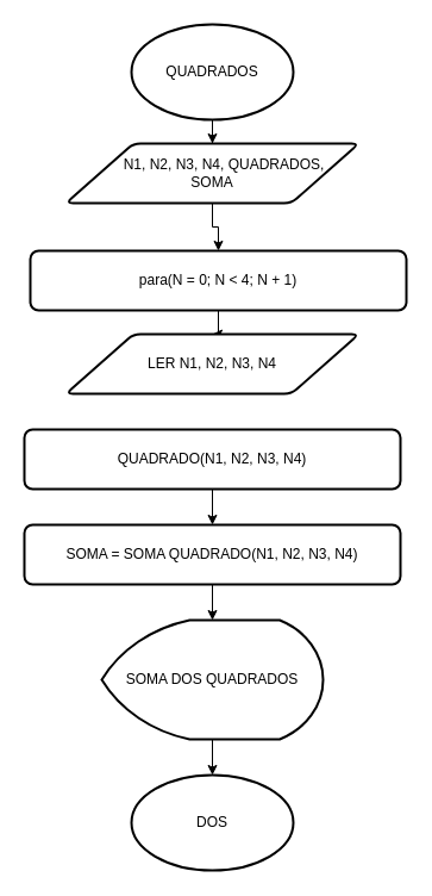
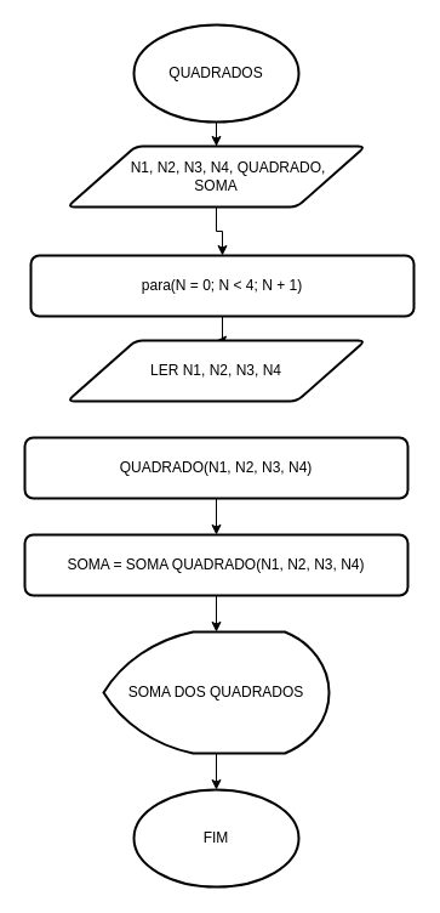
  <mxCell id="0" />
  <mxCell id="1" parent="0" />
  <mxCell id="2" style="edgeStyle=orthogonalEdgeStyle;rounded=0;orthogonalLoop=1;jettySize=auto;html=1;exitX=0.5;exitY=1;exitDx=0;exitDy=0;exitPerimeter=0;" edge="1" parent="1" source="3" target="6"><mxGeometry relative="1" as="geometry" /></mxCell>
  <mxCell id="3" value="&lt;font style=&quot;vertical-align: inherit;&quot;&gt;&lt;font style=&quot;vertical-align: inherit;&quot;&gt;QUADRADOS&lt;/font&gt;&lt;/font&gt;" style="strokeWidth=2;html=1;shape=mxgraph.flowchart.start_1;whiteSpace=wrap;" vertex="1" parent="1"><mxGeometry x="110" y="20" width="136" height="80" as="geometry" /></mxCell>
- <mxCell id="4" value="&lt;font style=&quot;vertical-align: inherit;&quot;&gt;&lt;font style=&quot;vertical-align: inherit;&quot;&gt;DOS&lt;/font&gt;&lt;/font&gt;" style="strokeWidth=2;html=1;shape=mxgraph.flowchart.start_1;whiteSpace=wrap;" vertex="1" parent="1"><mxGeometry x="110" y="650" width="136" height="80" as="geometry" /></mxCell>
+ <mxCell id="4" value="&lt;font style=&quot;vertical-align: inherit;&quot;&gt;&lt;font style=&quot;vertical-align: inherit;&quot;&gt;FIM&lt;/font&gt;&lt;/font&gt;" style="strokeWidth=2;html=1;shape=mxgraph.flowchart.start_1;whiteSpace=wrap;" vertex="1" parent="1"><mxGeometry x="110" y="650" width="136" height="80" as="geometry" /></mxCell>
  <mxCell id="5" style="edgeStyle=orthogonalEdgeStyle;rounded=0;orthogonalLoop=1;jettySize=auto;html=1;exitX=0.5;exitY=1;exitDx=0;exitDy=0;" edge="1" parent="1" source="6" target="8"><mxGeometry relative="1" as="geometry" /></mxCell>
- <mxCell id="6" value="&lt;font style=&quot;vertical-align: inherit;&quot;&gt;&lt;font style=&quot;vertical-align: inherit;&quot;&gt;&lt;font style=&quot;vertical-align: inherit;&quot;&gt;&lt;font style=&quot;vertical-align: inherit;&quot;&gt;&amp;nbsp; &amp;nbsp; &amp;nbsp; &amp;nbsp;N1, N2, N3, N4, QUADRADOS,&amp;nbsp;&lt;/font&gt;&lt;/font&gt;&lt;/font&gt;&lt;/font&gt;&lt;div&gt;&lt;font style=&quot;vertical-align: inherit;&quot;&gt;&lt;font style=&quot;vertical-align: inherit;&quot;&gt;SOMA&lt;/font&gt;&lt;/font&gt;&lt;/div&gt;" style="shape=parallelogram;html=1;strokeWidth=2;perimeter=parallelogramPerimeter;whiteSpace=wrap;rounded=1;arcSize=12;size=0.23;" vertex="1" parent="1"><mxGeometry x="55" y="120" width="246" height="50" as="geometry" /></mxCell>
+ <mxCell id="6" value="&lt;font style=&quot;vertical-align: inherit;&quot;&gt;&lt;font style=&quot;vertical-align: inherit;&quot;&gt;&lt;font style=&quot;vertical-align: inherit;&quot;&gt;&lt;font style=&quot;vertical-align: inherit;&quot;&gt;&amp;nbsp; &amp;nbsp; &amp;nbsp; &amp;nbsp;N1, N2, N3, N4, QUADRADO,&amp;nbsp;&lt;/font&gt;&lt;/font&gt;&lt;/font&gt;&lt;/font&gt;&lt;div&gt;&lt;font style=&quot;vertical-align: inherit;&quot;&gt;&lt;font style=&quot;vertical-align: inherit;&quot;&gt;SOMA&lt;/font&gt;&lt;/font&gt;&lt;/div&gt;" style="shape=parallelogram;html=1;strokeWidth=2;perimeter=parallelogramPerimeter;whiteSpace=wrap;rounded=1;arcSize=12;size=0.23;" vertex="1" parent="1"><mxGeometry x="55" y="120" width="246" height="50" as="geometry" /></mxCell>
  <mxCell id="7" style="edgeStyle=orthogonalEdgeStyle;rounded=0;orthogonalLoop=1;jettySize=auto;html=1;exitX=0.5;exitY=1;exitDx=0;exitDy=0;" edge="1" parent="1" source="8" target="9"><mxGeometry relative="1" as="geometry" /></mxCell>
  <mxCell id="8" value="&lt;font style=&quot;vertical-align: inherit;&quot;&gt;&lt;font style=&quot;vertical-align: inherit;&quot;&gt;para(N = 0; N &amp;lt; 4; N + 1)&lt;/font&gt;&lt;/font&gt;" style="rounded=1;whiteSpace=wrap;html=1;absoluteArcSize=1;arcSize=14;strokeWidth=2;" vertex="1" parent="1"><mxGeometry x="25" y="210" width="316" height="50" as="geometry" /></mxCell>
  <mxCell id="9" value="&lt;font style=&quot;vertical-align: inherit;&quot;&gt;&lt;font style=&quot;vertical-align: inherit;&quot;&gt;LER N1, N2, N3, N4&lt;/font&gt;&lt;/font&gt;" style="shape=parallelogram;html=1;strokeWidth=2;perimeter=parallelogramPerimeter;whiteSpace=wrap;rounded=1;arcSize=12;size=0.23;" vertex="1" parent="1"><mxGeometry x="55" y="280" width="246" height="50" as="geometry" /></mxCell>
  <mxCell id="10" style="edgeStyle=orthogonalEdgeStyle;rounded=0;orthogonalLoop=1;jettySize=auto;html=1;exitX=0.5;exitY=1;exitDx=0;exitDy=0;entryX=0.5;entryY=0;entryDx=0;entryDy=0;" edge="1" parent="1" source="11" target="12"><mxGeometry relative="1" as="geometry" /></mxCell>
  <mxCell id="11" value="&lt;font style=&quot;vertical-align: inherit;&quot;&gt;&lt;font style=&quot;vertical-align: inherit;&quot;&gt;&lt;font style=&quot;vertical-align: inherit;&quot;&gt;&lt;font style=&quot;vertical-align: inherit;&quot;&gt;QUADRADO(N1, N2, N3, N4)&lt;/font&gt;&lt;/font&gt;&lt;/font&gt;&lt;/font&gt;" style="rounded=1;whiteSpace=wrap;html=1;absoluteArcSize=1;arcSize=14;strokeWidth=2;" vertex="1" parent="1"><mxGeometry x="20" y="360" width="316" height="50" as="geometry" /></mxCell>
  <mxCell id="12" value="&lt;font style=&quot;vertical-align: inherit;&quot;&gt;&lt;font style=&quot;vertical-align: inherit;&quot;&gt;&lt;font style=&quot;vertical-align: inherit;&quot;&gt;&lt;font style=&quot;vertical-align: inherit;&quot;&gt;&lt;font style=&quot;vertical-align: inherit;&quot;&gt;&lt;font style=&quot;vertical-align: inherit;&quot;&gt;SOMA = SOMA QUADRADO(N1, N2, N3, N4)&lt;/font&gt;&lt;/font&gt;&lt;/font&gt;&lt;/font&gt;&lt;/font&gt;&lt;/font&gt;" style="rounded=1;whiteSpace=wrap;html=1;absoluteArcSize=1;arcSize=14;strokeWidth=2;" vertex="1" parent="1"><mxGeometry x="20" y="440" width="316" height="50" as="geometry" /></mxCell>
  <mxCell id="13" style="edgeStyle=orthogonalEdgeStyle;rounded=0;orthogonalLoop=1;jettySize=auto;html=1;exitX=0.5;exitY=1;exitDx=0;exitDy=0;exitPerimeter=0;" edge="1" parent="1" source="14" target="4"><mxGeometry relative="1" as="geometry" /></mxCell>
  <mxCell id="14" value="&lt;font style=&quot;vertical-align: inherit;&quot;&gt;&lt;font style=&quot;vertical-align: inherit;&quot;&gt;&lt;font style=&quot;vertical-align: inherit;&quot;&gt;&lt;font style=&quot;vertical-align: inherit;&quot;&gt;SOMA DOS QUADRADOS&lt;/font&gt;&lt;/font&gt;&lt;/font&gt;&lt;/font&gt;" style="strokeWidth=2;html=1;shape=mxgraph.flowchart.display;whiteSpace=wrap;" vertex="1" parent="1"><mxGeometry x="85" y="520" width="186" height="100" as="geometry" /></mxCell>
  <mxCell id="15" style="edgeStyle=orthogonalEdgeStyle;rounded=0;orthogonalLoop=1;jettySize=auto;html=1;exitX=0.5;exitY=1;exitDx=0;exitDy=0;entryX=0.5;entryY=0;entryDx=0;entryDy=0;entryPerimeter=0;" edge="1" parent="1" source="12" target="14"><mxGeometry relative="1" as="geometry" /></mxCell>
